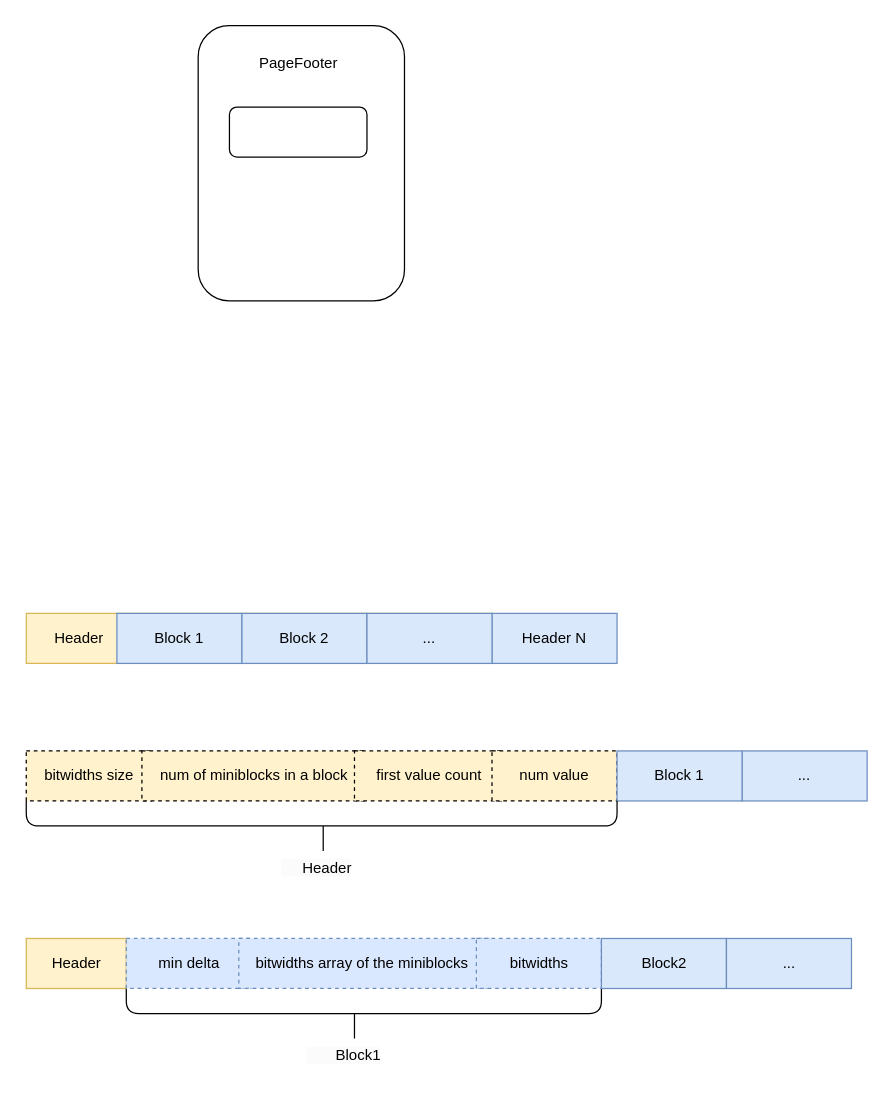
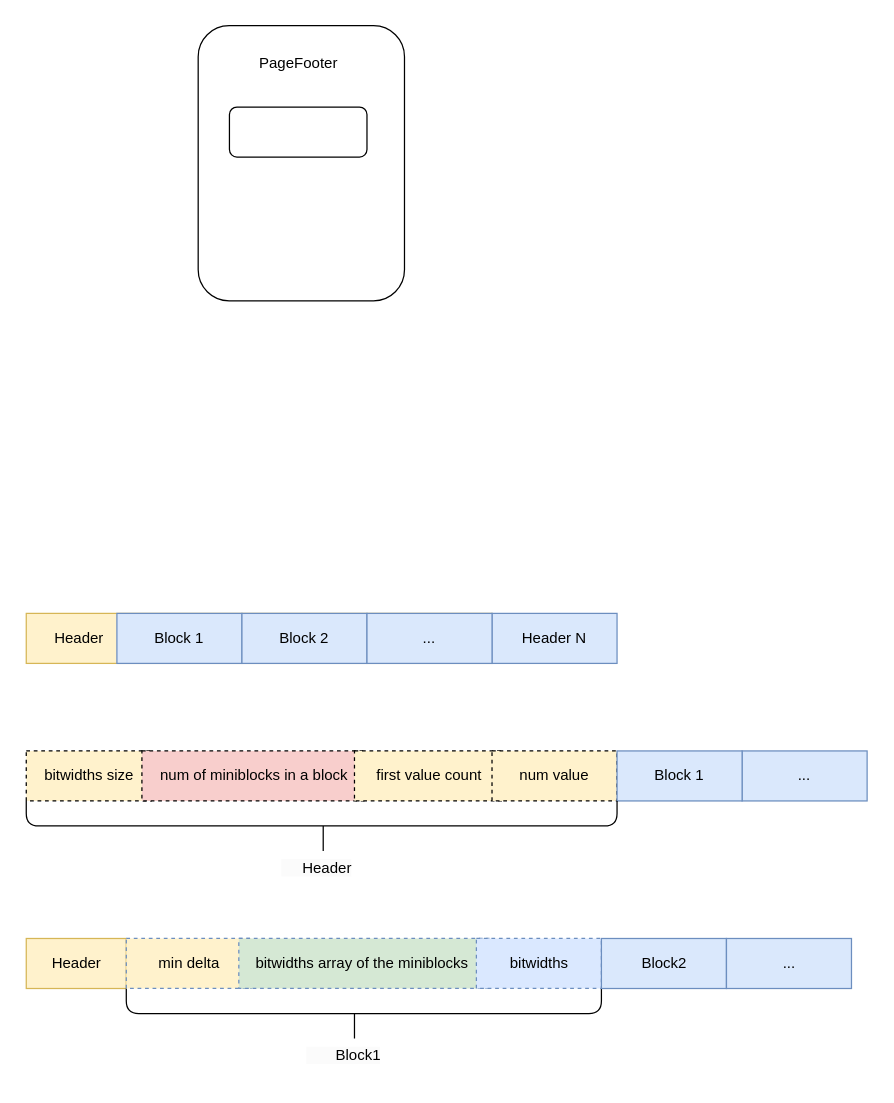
  <mxCell id="0" />
  <mxCell id="1" parent="0" />
  <mxCell id="2" value="" style="rounded=1;whiteSpace=wrap;html=1;" vertex="1" parent="1"><mxGeometry x="158" y="20" width="165" height="220" as="geometry" /></mxCell>
  <mxCell id="3" value="" style="rounded=1;whiteSpace=wrap;html=1;" vertex="1" parent="1"><mxGeometry x="183" y="85" width="110" height="40" as="geometry" /></mxCell>
  <mxCell id="4" value="PageFooter" style="text;html=1;align=center;verticalAlign=middle;whiteSpace=wrap;rounded=0;" vertex="1" parent="1"><mxGeometry x="195.5" y="35" width="85" height="30" as="geometry" /></mxCell>
  <mxCell id="5" value="" style="rounded=0;whiteSpace=wrap;html=1;fillColor=#fff2cc;strokeColor=#d6b656;" vertex="1" parent="1"><mxGeometry x="20.5" y="490" width="372.5" height="40" as="geometry" /></mxCell>
  <mxCell id="6" value="Block 1" style="rounded=0;whiteSpace=wrap;html=1;fillColor=#dae8fc;strokeColor=#6c8ebf;" vertex="1" parent="1"><mxGeometry x="93" y="490" width="100" height="40" as="geometry" /></mxCell>
  <mxCell id="7" value="Header" style="text;html=1;align=center;verticalAlign=middle;whiteSpace=wrap;rounded=0;" vertex="1" parent="1"><mxGeometry x="33" y="495" width="60" height="30" as="geometry" /></mxCell>
  <mxCell id="8" value="Block 2" style="rounded=0;whiteSpace=wrap;html=1;fillColor=#dae8fc;strokeColor=#6c8ebf;" vertex="1" parent="1"><mxGeometry x="193" y="490" width="100" height="40" as="geometry" /></mxCell>
  <mxCell id="9" value="..." style="text;html=1;align=center;verticalAlign=middle;whiteSpace=wrap;rounded=0;" vertex="1" parent="1"><mxGeometry x="313" y="495" width="60" height="30" as="geometry" /></mxCell>
  <mxCell id="10" value="Block 2" style="text;html=1;align=center;verticalAlign=middle;whiteSpace=wrap;rounded=0;" vertex="1" parent="1"><mxGeometry x="413" y="495" width="60" height="30" as="geometry" /></mxCell>
  <mxCell id="11" value="Header N" style="rounded=0;whiteSpace=wrap;html=1;fillColor=#dae8fc;strokeColor=#6c8ebf;" vertex="1" parent="1"><mxGeometry x="393" y="490" width="100" height="40" as="geometry" /></mxCell>
  <mxCell id="12" value="bitwidths size" style="rounded=0;whiteSpace=wrap;html=1;fillColor=#fff2cc;strokeColor=default;dashed=1;" vertex="1" parent="1"><mxGeometry x="20.5" y="600" width="100" height="40" as="geometry" /></mxCell>
- <mxCell id="13" value="num of miniblocks in a block" style="rounded=0;whiteSpace=wrap;html=1;fillColor=#fff2cc;strokeColor=default;dashed=1;" vertex="1" parent="1"><mxGeometry x="113" y="600" width="180" height="40" as="geometry" /></mxCell>
+ <mxCell id="13" value="num of miniblocks in a block" style="rounded=0;whiteSpace=wrap;html=1;fillColor=#f8cecc;strokeColor=default;dashed=1;" vertex="1" parent="1"><mxGeometry x="113" y="600" width="180" height="40" as="geometry" /></mxCell>
  <mxCell id="14" value="first value count" style="rounded=0;whiteSpace=wrap;html=1;fillColor=#fff2cc;strokeColor=default;dashed=1;" vertex="1" parent="1"><mxGeometry x="283" y="600" width="120" height="40" as="geometry" /></mxCell>
  <mxCell id="15" value="num value" style="rounded=0;whiteSpace=wrap;html=1;fillColor=#fff2cc;strokeColor=default;glass=0;dashed=1;" vertex="1" parent="1"><mxGeometry x="393" y="600" width="100" height="40" as="geometry" /></mxCell>
  <mxCell id="16" value="..." style="rounded=0;whiteSpace=wrap;html=1;fillColor=#dae8fc;strokeColor=#6c8ebf;" vertex="1" parent="1"><mxGeometry x="593" y="600" width="100" height="40" as="geometry" /></mxCell>
  <mxCell id="17" value="..." style="rounded=0;whiteSpace=wrap;html=1;fillColor=#dae8fc;strokeColor=#6c8ebf;" vertex="1" parent="1"><mxGeometry x="293" y="490" width="100" height="40" as="geometry" /></mxCell>
  <mxCell id="18" value="Header" style="rounded=0;whiteSpace=wrap;html=1;fillColor=#fff2cc;strokeColor=#d6b656;" vertex="1" parent="1"><mxGeometry x="20.5" y="750" width="80" height="40" as="geometry" /></mxCell>
  <mxCell id="19" style="edgeStyle=orthogonalEdgeStyle;rounded=1;orthogonalLoop=1;jettySize=auto;html=1;exitX=0;exitY=1;exitDx=0;exitDy=0;entryX=0;entryY=1;entryDx=0;entryDy=0;endArrow=none;endFill=0;curved=0;" edge="1" parent="1" source="20" target="23"><mxGeometry relative="1" as="geometry"><mxPoint x="463" y="840" as="targetPoint" /></mxGeometry></mxCell>
- <mxCell id="20" value="min delta" style="rounded=0;whiteSpace=wrap;html=1;fillColor=#DAE8FF;strokeColor=#6c8ebf;dashed=1;" vertex="1" parent="1"><mxGeometry x="100.5" y="750" width="100" height="40" as="geometry" /></mxCell>
- <mxCell id="21" value="bitwidths array of the miniblocks&amp;nbsp;" style="rounded=0;whiteSpace=wrap;html=1;fillColor=#DAE8FF;strokeColor=#6c8ebf;dashed=1;" vertex="1" parent="1"><mxGeometry x="190.5" y="750" width="200" height="40" as="geometry" /></mxCell>
+ <mxCell id="20" value="min delta" style="rounded=0;whiteSpace=wrap;html=1;fillColor=#fff2cc;strokeColor=#6c8ebf;dashed=1;" vertex="1" parent="1"><mxGeometry x="100.5" y="750" width="100" height="40" as="geometry" /></mxCell>
+ <mxCell id="21" value="bitwidths array of the miniblocks&amp;nbsp;" style="rounded=0;whiteSpace=wrap;html=1;fillColor=#d5e8d4;strokeColor=#6c8ebf;dashed=1;" vertex="1" parent="1"><mxGeometry x="190.5" y="750" width="200" height="40" as="geometry" /></mxCell>
  <mxCell id="22" value="bitwidths" style="rounded=0;whiteSpace=wrap;html=1;fillColor=#DAE8FF;strokeColor=#6c8ebf;dashed=1;" vertex="1" parent="1"><mxGeometry x="380.5" y="750" width="100" height="40" as="geometry" /></mxCell>
  <mxCell id="23" value="Block2" style="rounded=0;whiteSpace=wrap;html=1;fillColor=#dae8fc;strokeColor=#6c8ebf;" vertex="1" parent="1"><mxGeometry x="480.5" y="750" width="100" height="40" as="geometry" /></mxCell>
  <mxCell id="24" value="..." style="rounded=0;whiteSpace=wrap;html=1;fillColor=#dae8fc;strokeColor=#6c8ebf;" vertex="1" parent="1"><mxGeometry x="580.5" y="750" width="100" height="40" as="geometry" /></mxCell>
  <mxCell id="25" value="Block 1" style="rounded=0;whiteSpace=wrap;html=1;fillColor=#dae8fc;strokeColor=#6c8ebf;" vertex="1" parent="1"><mxGeometry x="493" y="600" width="100" height="40" as="geometry" /></mxCell>
  <mxCell id="26" style="edgeStyle=orthogonalEdgeStyle;rounded=0;orthogonalLoop=1;jettySize=auto;html=1;exitX=0.5;exitY=0;exitDx=0;exitDy=0;endArrow=none;endFill=0;" edge="1" parent="1" source="27"><mxGeometry relative="1" as="geometry"><mxPoint x="283" y="810" as="targetPoint" /></mxGeometry></mxCell>
  <mxCell id="27" value="&lt;span style=&quot;color: rgb(0, 0, 0); font-family: Helvetica; font-size: 12px; font-style: normal; font-variant-ligatures: normal; font-variant-caps: normal; font-weight: 400; letter-spacing: normal; orphans: 2; text-align: center; text-indent: 0px; text-transform: none; widows: 2; word-spacing: 0px; -webkit-text-stroke-width: 0px; white-space: normal; background-color: rgb(251, 251, 251); text-decoration-thickness: initial; text-decoration-style: initial; text-decoration-color: initial; display: inline !important; float: none;&quot;&gt;&amp;nbsp; &amp;nbsp; &amp;nbsp; &amp;nbsp;Block1&lt;/span&gt;" style="text;whiteSpace=wrap;html=1;" vertex="1" parent="1"><mxGeometry x="243" y="830" width="80" height="30" as="geometry" /></mxCell>
  <mxCell id="28" style="edgeStyle=orthogonalEdgeStyle;rounded=1;orthogonalLoop=1;jettySize=auto;html=1;exitX=0;exitY=1;exitDx=0;exitDy=0;entryX=0;entryY=1;entryDx=0;entryDy=0;endArrow=none;endFill=0;curved=0;" edge="1" parent="1" source="12" target="25"><mxGeometry relative="1" as="geometry"><mxPoint x="453" y="670" as="targetPoint" /><mxPoint x="73" y="670" as="sourcePoint" /></mxGeometry></mxCell>
  <mxCell id="29" style="edgeStyle=orthogonalEdgeStyle;rounded=0;orthogonalLoop=1;jettySize=auto;html=1;endArrow=none;endFill=0;" edge="1" parent="1" source="30"><mxGeometry relative="1" as="geometry"><mxPoint x="258" y="660" as="targetPoint" /></mxGeometry></mxCell>
  <mxCell id="30" value="&lt;span style=&quot;color: rgb(0, 0, 0); font-family: Helvetica; font-size: 12px; font-style: normal; font-variant-ligatures: normal; font-variant-caps: normal; font-weight: 400; letter-spacing: normal; orphans: 2; text-align: center; text-indent: 0px; text-transform: none; widows: 2; word-spacing: 0px; -webkit-text-stroke-width: 0px; white-space: normal; background-color: rgb(251, 251, 251); text-decoration-thickness: initial; text-decoration-style: initial; text-decoration-color: initial; display: inline !important; float: none;&quot;&gt;&amp;nbsp; &amp;nbsp; &amp;nbsp;Header&lt;/span&gt;" style="text;whiteSpace=wrap;html=1;" vertex="1" parent="1"><mxGeometry x="223" y="680" width="70" height="30" as="geometry" /></mxCell>
